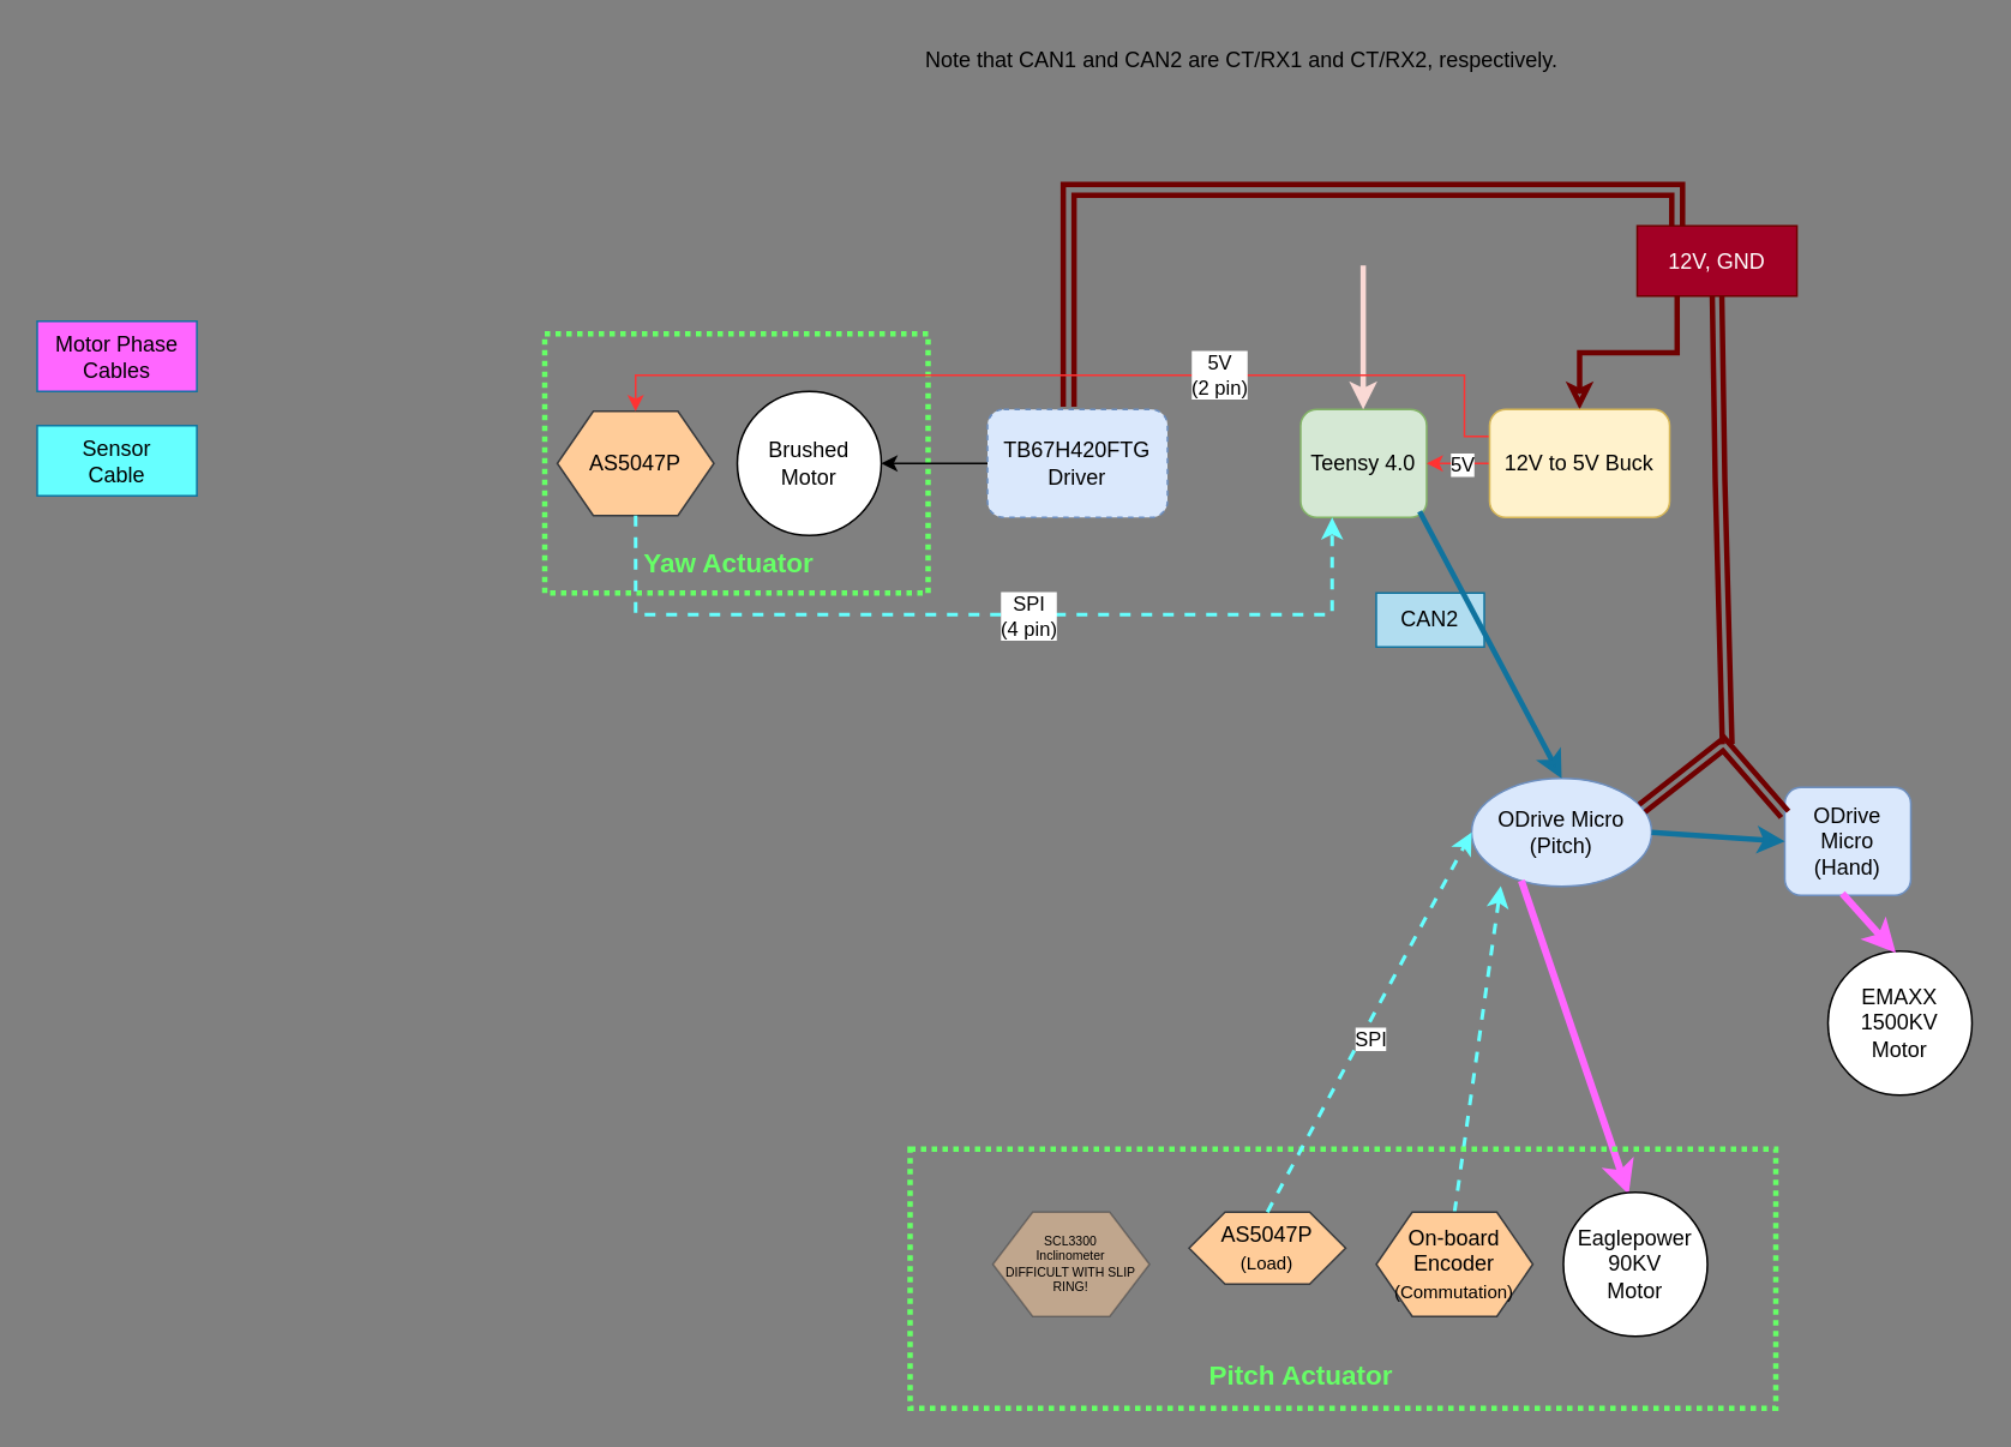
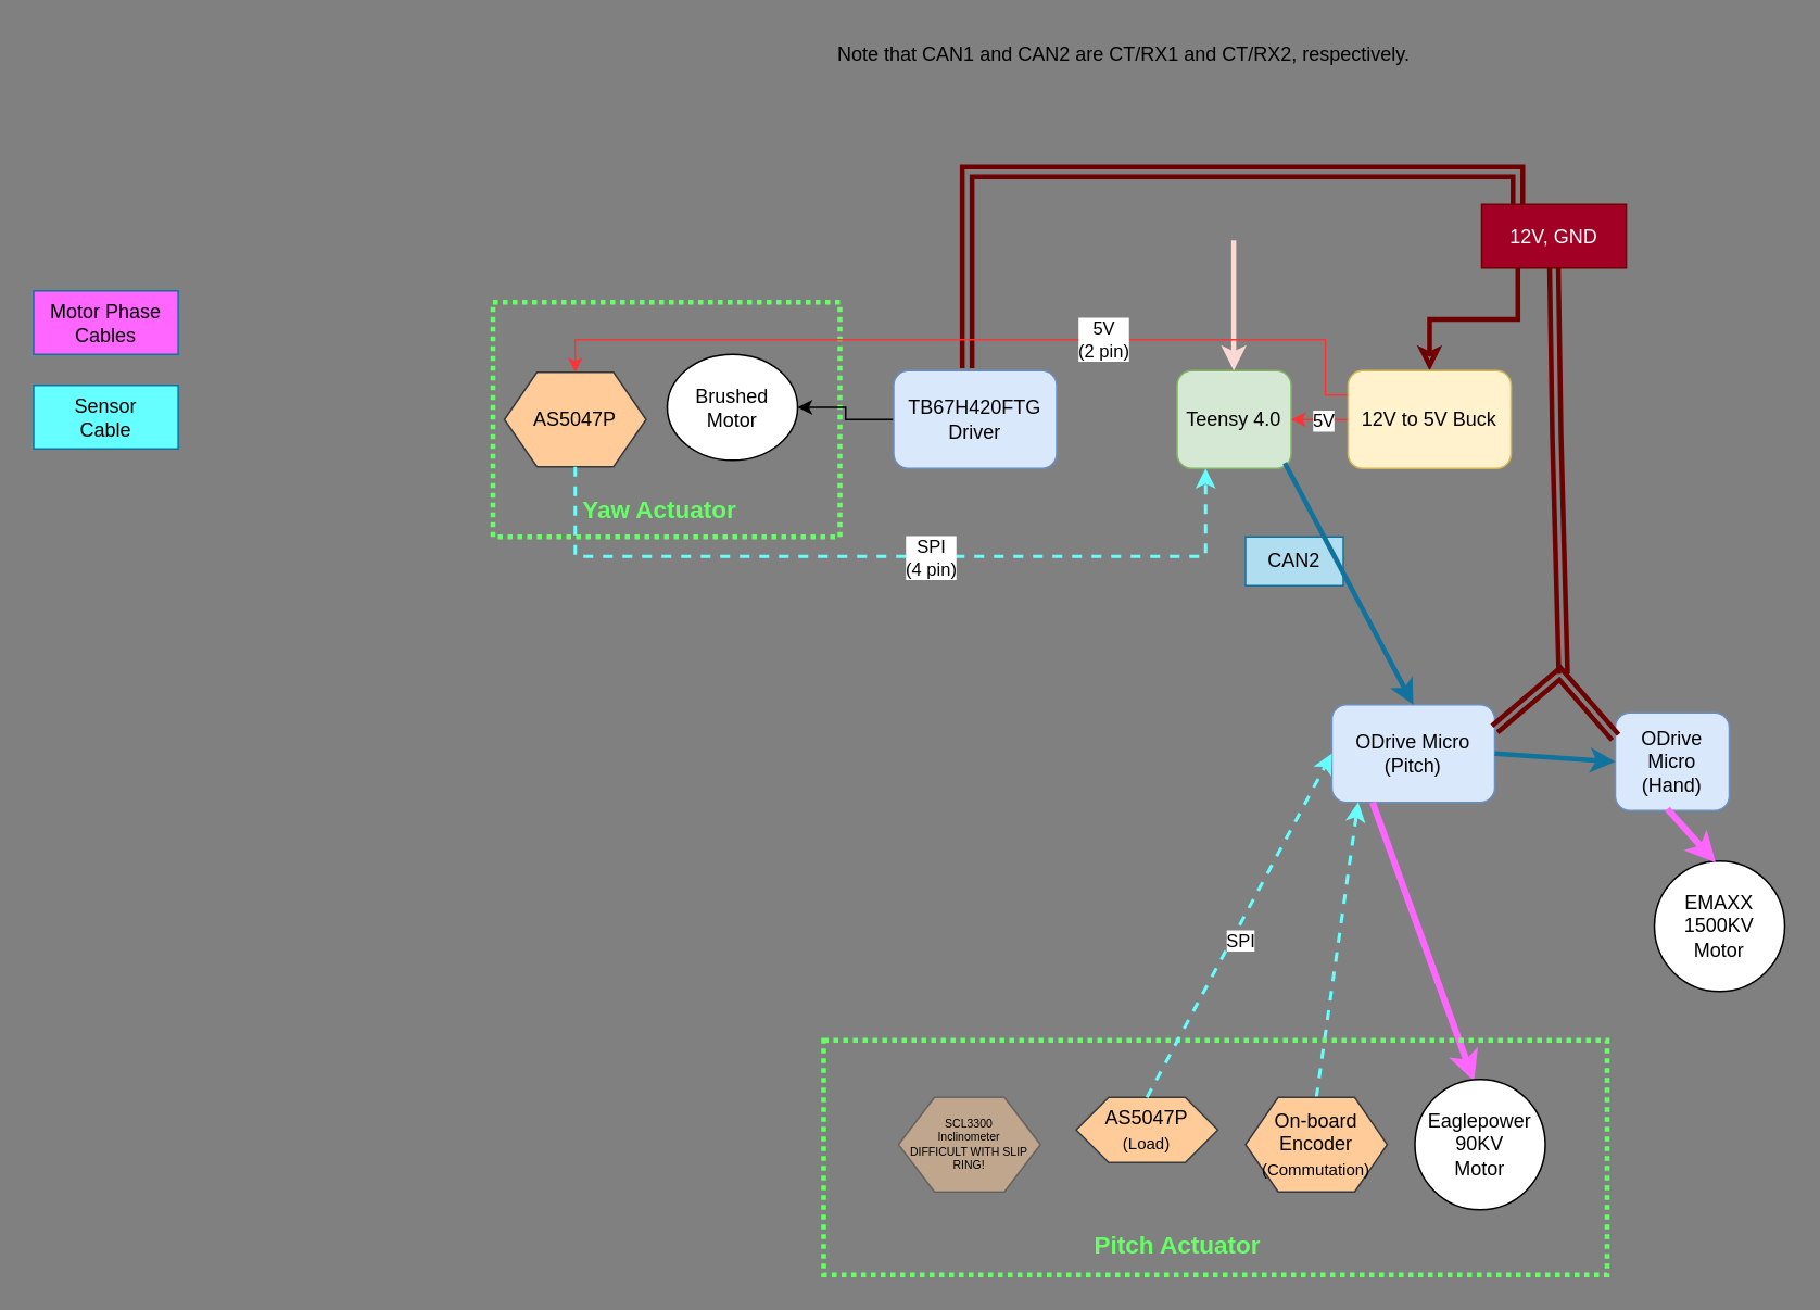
  <mxCell id="0" />
  <mxCell id="1" parent="0" />
  <mxCell id="2" value="" style="group" parent="1" vertex="1" connectable="0"><mxGeometry x="302" y="185" width="213" height="144" as="geometry" /></mxCell>
  <mxCell id="3" value="" style="rounded=0;whiteSpace=wrap;html=1;fillColor=none;strokeColor=#66FF66;strokeWidth=3;dashed=1;dashPattern=1 1;" parent="2" vertex="1"><mxGeometry width="213" height="144" as="geometry" /></mxCell>
- <mxCell id="4" value="Brushed Motor" style="ellipse;whiteSpace=wrap;html=1;aspect=fixed;" parent="2" vertex="1"><mxGeometry x="107" y="32" width="80" height="80" as="geometry" /></mxCell>
+ <mxCell id="4" value="Brushed Motor" style="ellipse;whiteSpace=wrap;html=1;aspect=fixed;" parent="2" vertex="1"><mxGeometry x="107" y="32" width="80" height="65" as="geometry" /></mxCell>
  <mxCell id="5" value="AS5047P" style="shape=hexagon;perimeter=hexagonPerimeter2;whiteSpace=wrap;html=1;fixedSize=1;fillColor=#ffcc99;strokeColor=#36393d;" parent="2" vertex="1"><mxGeometry x="7" y="43" width="87" height="58" as="geometry" /></mxCell>
  <mxCell id="6" value="Yaw Actuator" style="text;html=1;align=center;verticalAlign=middle;whiteSpace=wrap;rounded=0;fontSize=15;fontColor=#66FF66;fontStyle=1" parent="2" vertex="1"><mxGeometry x="38" y="112" width="129" height="30" as="geometry" /></mxCell>
  <mxCell id="7" value="ODrive Micro&lt;div&gt;(Hand)&lt;/div&gt;" style="rounded=1;whiteSpace=wrap;html=1;fillColor=#dae8fc;strokeColor=#6c8ebf;" parent="1" vertex="1"><mxGeometry x="991" y="437" width="70" height="60" as="geometry" /></mxCell>
- <mxCell id="8" value="ODrive Micro&lt;br&gt;(Pitch)" style="ellipse;whiteSpace=wrap;html=1;fillColor=#dae8fc;strokeColor=#6c8ebf;" parent="1" vertex="1"><mxGeometry x="817" y="432" width="100" height="60" as="geometry" /></mxCell>
+ <mxCell id="8" value="ODrive Micro&lt;br&gt;(Pitch)" style="rounded=1;whiteSpace=wrap;html=1;fillColor=#dae8fc;strokeColor=#6c8ebf;" parent="1" vertex="1"><mxGeometry x="817" y="432" width="100" height="60" as="geometry" /></mxCell>
  <mxCell id="9" value="Teensy 4.0" style="rounded=1;whiteSpace=wrap;html=1;fillColor=#d5e8d4;strokeColor=#82b366;" parent="1" vertex="1"><mxGeometry x="722" y="227" width="70" height="60" as="geometry" /></mxCell>
  <mxCell id="10" value="" style="group" parent="1" vertex="1" connectable="0"><mxGeometry x="727" y="117" width="60" height="110" as="geometry" /></mxCell>
  <mxCell id="11" value="" style="endArrow=classic;html=1;rounded=0;fillColor=#a20025;strokeColor=#FAD9D5;strokeWidth=3;" parent="10" edge="1"><mxGeometry width="50" height="50" relative="1" as="geometry"><mxPoint x="29.76" y="30" as="sourcePoint" /><mxPoint x="29.76" y="110" as="targetPoint" /></mxGeometry></mxCell>
  <mxCell id="12" value="" style="endArrow=classic;html=1;rounded=0;fillColor=#b1ddf0;strokeColor=#10739e;strokeWidth=3;entryX=0;entryY=0.5;entryDx=0;entryDy=0;exitX=1;exitY=0.5;exitDx=0;exitDy=0;" parent="1" source="8" target="7" edge="1"><mxGeometry width="50" height="50" relative="1" as="geometry"><mxPoint x="905" y="461" as="sourcePoint" /><mxPoint x="979" y="474" as="targetPoint" /></mxGeometry></mxCell>
  <mxCell id="13" value="EMAXX&lt;div&gt;1500KV&lt;/div&gt;&lt;div&gt;Motor&lt;/div&gt;" style="ellipse;whiteSpace=wrap;html=1;aspect=fixed;" parent="1" vertex="1"><mxGeometry x="1015" y="528" width="80" height="80" as="geometry" /></mxCell>
  <mxCell id="14" value="" style="endArrow=none;html=1;rounded=0;entryX=0.25;entryY=1;entryDx=0;entryDy=0;strokeWidth=4;strokeColor=#FF66FF;exitX=0.453;exitY=0.014;exitDx=0;exitDy=0;exitPerimeter=0;targetPerimeterSpacing=12;startArrow=classic;startFill=1;" parent="1" source="20" target="8" edge="1"><mxGeometry width="50" height="50" relative="1" as="geometry"><mxPoint x="806" y="678" as="sourcePoint" /><mxPoint x="834" y="491" as="targetPoint" /></mxGeometry></mxCell>
  <mxCell id="15" value="" style="endArrow=none;html=1;rounded=0;entryX=0.457;entryY=0.983;entryDx=0;entryDy=0;strokeWidth=4;strokeColor=#FF66FF;entryPerimeter=0;exitX=0.471;exitY=0.013;exitDx=0;exitDy=0;exitPerimeter=0;targetPerimeterSpacing=12;startArrow=classic;startFill=1;" parent="1" source="13" target="7" edge="1"><mxGeometry width="50" height="50" relative="1" as="geometry"><mxPoint x="691" y="557" as="sourcePoint" /><mxPoint x="668" y="510" as="targetPoint" /></mxGeometry></mxCell>
  <mxCell id="16" value="Sensor&lt;div&gt;&lt;span style=&quot;background-color: transparent; color: light-dark(rgb(0, 0, 0), rgb(255, 255, 255));&quot;&gt;Cable&lt;/span&gt;&lt;/div&gt;" style="text;html=1;align=center;verticalAlign=middle;whiteSpace=wrap;rounded=0;fillColor=#66FFFF;strokeColor=#10739e;glass=0;shadow=0;" parent="1" vertex="1"><mxGeometry x="20" y="236" width="88.73" height="39" as="geometry" /></mxCell>
  <mxCell id="17" value="" style="endArrow=classic;dashed=1;html=1;strokeWidth=2;rounded=0;exitX=0.5;exitY=0;exitDx=0;exitDy=0;jumpSize=2;fillColor=#008a00;strokeColor=#66FFFF;entryX=0.162;entryY=0.996;entryDx=0;entryDy=0;entryPerimeter=0;endFill=1;" parent="1" source="21" target="8" edge="1"><mxGeometry width="50" height="50" relative="1" as="geometry"><mxPoint x="870" y="576" as="sourcePoint" /><mxPoint x="783" y="520" as="targetPoint" /></mxGeometry></mxCell>
  <mxCell id="18" value="" style="group" parent="1" vertex="1" connectable="0"><mxGeometry x="647" y="638" width="339" height="144" as="geometry" /></mxCell>
  <mxCell id="19" value="" style="rounded=0;whiteSpace=wrap;html=1;fillColor=none;strokeColor=#66FF66;strokeWidth=3;dashed=1;dashPattern=1 1;" parent="18" vertex="1"><mxGeometry x="-142" width="481" height="144" as="geometry" /></mxCell>
  <mxCell id="20" value="Eaglepower&lt;div&gt;90KV&lt;/div&gt;&lt;div&gt;Motor&lt;/div&gt;" style="ellipse;whiteSpace=wrap;html=1;aspect=fixed;" parent="18" vertex="1"><mxGeometry x="221" y="24" width="80" height="80" as="geometry" /></mxCell>
  <mxCell id="21" value="On-board Encoder&lt;div&gt;&lt;font style=&quot;font-size: 10px;&quot;&gt;(Commutation)&lt;/font&gt;&lt;/div&gt;" style="shape=hexagon;perimeter=hexagonPerimeter2;whiteSpace=wrap;html=1;fixedSize=1;fillColor=#ffcc99;strokeColor=#36393d;" parent="18" vertex="1"><mxGeometry x="117" y="35" width="87" height="58" as="geometry" /></mxCell>
  <mxCell id="22" value="&lt;span&gt;&lt;font style=&quot;color: rgb(102, 255, 102);&quot;&gt;Pitch Actuator&lt;/font&gt;&lt;/span&gt;" style="text;html=1;align=center;verticalAlign=middle;whiteSpace=wrap;rounded=0;fontSize=15;fontColor=#FF3333;fontStyle=1" parent="18" vertex="1"><mxGeometry x="11" y="110" width="129" height="30" as="geometry" /></mxCell>
  <mxCell id="23" value="AS5047P&lt;div&gt;&lt;font style=&quot;font-size: 10px;&quot;&gt;(Load)&lt;/font&gt;&lt;/div&gt;" style="shape=hexagon;perimeter=hexagonPerimeter2;whiteSpace=wrap;html=1;fixedSize=1;fillColor=#ffcc99;strokeColor=#36393d;" parent="18" vertex="1"><mxGeometry x="13" y="35" width="87" height="40" as="geometry" /></mxCell>
  <mxCell id="24" value="SCL3300&lt;br&gt;Inclinometer&lt;div&gt;DIFFICULT WITH SLIP RING!&lt;/div&gt;" style="shape=hexagon;perimeter=hexagonPerimeter2;whiteSpace=wrap;html=1;fixedSize=1;fillColor=#ffcc99;strokeColor=#36393d;opacity=50;size=22.143;fontSize=7;" parent="18" vertex="1"><mxGeometry x="-96" y="35" width="87" height="58" as="geometry" /></mxCell>
  <mxCell id="25" value="" style="endArrow=classic;dashed=1;html=1;strokeWidth=2;rounded=0;exitX=0.5;exitY=0;exitDx=0;exitDy=0;jumpSize=2;fillColor=#008a00;strokeColor=#66FFFF;endFill=1;entryX=0;entryY=0.5;entryDx=0;entryDy=0;" parent="1" source="23" target="8" edge="1"><mxGeometry width="50" height="50" relative="1" as="geometry"><mxPoint x="728" y="920" as="sourcePoint" /><mxPoint x="712" y="302" as="targetPoint" /></mxGeometry></mxCell>
  <mxCell id="26" value="SPI" style="edgeLabel;html=1;align=center;verticalAlign=middle;resizable=0;points=[];" parent="25" vertex="1" connectable="0"><mxGeometry x="-0.065" y="-4" relative="1" as="geometry"><mxPoint as="offset" /></mxGeometry></mxCell>
  <mxCell id="27" value="Motor Phase&lt;div&gt;Cables&lt;/div&gt;" style="text;html=1;align=center;verticalAlign=middle;whiteSpace=wrap;rounded=0;fillColor=#FF66FF;strokeColor=#10739e;glass=0;shadow=0;" parent="1" vertex="1"><mxGeometry x="20" y="178" width="88.73" height="39" as="geometry" /></mxCell>
  <mxCell id="28" value="" style="shape=link;html=1;rounded=0;width=3.333;strokeColor=#6F0000;fillColor=#a20025;strokeWidth=3;exitX=0.5;exitY=1;exitDx=0;exitDy=0;" parent="1" source="30" edge="1"><mxGeometry width="100" relative="1" as="geometry"><mxPoint x="722" y="119" as="sourcePoint" /><mxPoint x="959" y="413" as="targetPoint" /><Array as="points"><mxPoint x="955" y="266" /></Array></mxGeometry></mxCell>
  <mxCell id="29" style="rounded=0;orthogonalLoop=1;jettySize=auto;html=1;exitX=0.25;exitY=1;exitDx=0;exitDy=0;entryX=0.5;entryY=0;entryDx=0;entryDy=0;strokeColor=#6F0000;strokeWidth=3;align=center;verticalAlign=middle;fontFamily=Helvetica;fontSize=11;fontColor=default;labelBackgroundColor=default;endArrow=classic;fillColor=#949494;shape=pipe;edgeStyle=orthogonalEdgeStyle;endFill=0;" parent="1" source="30" target="44" edge="1"><mxGeometry relative="1" as="geometry" /></mxCell>
  <mxCell id="30" value="12V, GND" style="text;html=1;align=center;verticalAlign=middle;whiteSpace=wrap;rounded=0;fillColor=#a20025;strokeColor=#6F0000;glass=0;shadow=0;fontColor=#ffffff;" parent="1" vertex="1"><mxGeometry x="909" y="125" width="88.73" height="39" as="geometry" /></mxCell>
  <mxCell id="31" value="" style="shape=link;html=1;rounded=0;width=3.333;strokeColor=#6F0000;entryX=1;entryY=0.25;entryDx=0;entryDy=0;fillColor=#a20025;strokeWidth=3;exitX=0;exitY=0.25;exitDx=0;exitDy=0;" parent="1" source="7" target="8" edge="1"><mxGeometry width="100" relative="1" as="geometry"><mxPoint x="694" y="365" as="sourcePoint" /><mxPoint x="736" y="473" as="targetPoint" /><Array as="points"><mxPoint x="957" y="413" /></Array></mxGeometry></mxCell>
  <mxCell id="32" value="" style="group" parent="1" vertex="1" connectable="0"><mxGeometry x="753" y="262" width="60" height="140" as="geometry" /></mxCell>
  <mxCell id="33" value="CAN2" style="text;html=1;align=center;verticalAlign=middle;whiteSpace=wrap;rounded=0;fillColor=#b1ddf0;strokeColor=#10739e;glass=0;shadow=0;" parent="1" vertex="1"><mxGeometry x="764" y="329" width="60" height="30" as="geometry" /></mxCell>
  <mxCell id="34" value="" style="endArrow=classic;html=1;rounded=0;fillColor=#b1ddf0;strokeColor=#10739e;strokeWidth=3;exitX=0.944;exitY=0.944;exitDx=0;exitDy=0;exitPerimeter=0;entryX=0.5;entryY=0;entryDx=0;entryDy=0;" parent="1" source="9" target="8" edge="1"><mxGeometry width="50" height="50" relative="1" as="geometry"><mxPoint x="745" y="286" as="sourcePoint" /><mxPoint x="789" y="402" as="targetPoint" /></mxGeometry></mxCell>
  <mxCell id="35" style="edgeStyle=orthogonalEdgeStyle;rounded=0;orthogonalLoop=1;jettySize=auto;html=1;entryX=1;entryY=0.5;entryDx=0;entryDy=0;" parent="1" source="36" target="4" edge="1"><mxGeometry relative="1" as="geometry" /></mxCell>
- <mxCell id="36" value="TB67H420FTG Driver" style="rounded=1;whiteSpace=wrap;html=1;fillColor=#dae8fc;strokeColor=#6c8ebf;dashed=1;" parent="1" vertex="1"><mxGeometry x="548" y="227" width="100" height="60" as="geometry" /></mxCell>
+ <mxCell id="36" value="TB67H420FTG Driver" style="rounded=1;whiteSpace=wrap;html=1;fillColor=#dae8fc;strokeColor=#6c8ebf;" parent="1" vertex="1"><mxGeometry x="548" y="227" width="100" height="60" as="geometry" /></mxCell>
  <mxCell id="37" style="edgeStyle=orthogonalEdgeStyle;rounded=0;orthogonalLoop=1;jettySize=auto;html=1;exitX=0.25;exitY=0;exitDx=0;exitDy=0;entryX=0.451;entryY=-0.024;entryDx=0;entryDy=0;entryPerimeter=0;strokeColor=#6F0000;strokeWidth=3;align=center;verticalAlign=middle;fontFamily=Helvetica;fontSize=11;fontColor=default;labelBackgroundColor=default;endArrow=classic;fillColor=#a20025;shape=link;" parent="1" source="30" target="36" edge="1"><mxGeometry relative="1" as="geometry" /></mxCell>
  <mxCell id="38" style="edgeStyle=orthogonalEdgeStyle;rounded=0;orthogonalLoop=1;jettySize=auto;html=1;exitX=0.5;exitY=1;exitDx=0;exitDy=0;entryX=0.25;entryY=1;entryDx=0;entryDy=0;dashed=1;strokeColor=#66FFFF;strokeWidth=2;align=center;verticalAlign=middle;fontFamily=Helvetica;fontSize=11;fontColor=default;labelBackgroundColor=default;jumpSize=2;endArrow=classic;endFill=1;fillColor=#008a00;" parent="1" source="5" target="9" edge="1"><mxGeometry relative="1" as="geometry"><Array as="points"><mxPoint x="353" y="341" /><mxPoint x="740" y="341" /><mxPoint x="740" y="287" /></Array></mxGeometry></mxCell>
  <mxCell id="39" value="SPI&lt;div&gt;(4 pin)&lt;/div&gt;" style="edgeLabel;html=1;align=center;verticalAlign=middle;resizable=0;points=[];" parent="38" vertex="1" connectable="0"><mxGeometry x="-0.093" y="-3" relative="1" as="geometry"><mxPoint x="48" y="-3" as="offset" /></mxGeometry></mxCell>
  <mxCell id="40" style="edgeStyle=orthogonalEdgeStyle;rounded=0;orthogonalLoop=1;jettySize=auto;html=1;exitX=0;exitY=0.5;exitDx=0;exitDy=0;entryX=1;entryY=0.5;entryDx=0;entryDy=0;strokeColor=#FF3333;" parent="1" source="44" target="9" edge="1"><mxGeometry relative="1" as="geometry" /></mxCell>
  <mxCell id="41" value="5V" style="edgeLabel;html=1;align=center;verticalAlign=middle;resizable=0;points=[];" parent="40" vertex="1" connectable="0"><mxGeometry x="0.394" y="-3" relative="1" as="geometry"><mxPoint x="8" y="3" as="offset" /></mxGeometry></mxCell>
  <mxCell id="42" style="edgeStyle=orthogonalEdgeStyle;rounded=0;orthogonalLoop=1;jettySize=auto;html=1;exitX=0;exitY=0.25;exitDx=0;exitDy=0;entryX=0.5;entryY=0;entryDx=0;entryDy=0;strokeColor=#FF3333;" parent="1" source="44" target="5" edge="1"><mxGeometry relative="1" as="geometry"><Array as="points"><mxPoint x="813" y="242" /><mxPoint x="813" y="208" /><mxPoint x="353" y="208" /></Array></mxGeometry></mxCell>
  <mxCell id="43" value="5V&lt;br&gt;(2 pin)" style="edgeLabel;html=1;align=center;verticalAlign=middle;resizable=0;points=[];" parent="42" vertex="1" connectable="0"><mxGeometry x="-0.3" y="-1" relative="1" as="geometry"><mxPoint as="offset" /></mxGeometry></mxCell>
  <mxCell id="44" value="12V to 5V Buck" style="rounded=1;whiteSpace=wrap;html=1;fillColor=#fff2cc;strokeColor=#d6b656;" parent="1" vertex="1"><mxGeometry x="827" y="227" width="100" height="60" as="geometry" /></mxCell>
  <mxCell id="45" value="Note that CAN1 and CAN2 are CT/RX1 and CT/RX2, respectively." style="text;html=1;align=center;verticalAlign=middle;resizable=0;points=[];autosize=1;strokeColor=none;fillColor=none;" parent="1" vertex="1"><mxGeometry x="504" y="20" width="369" height="26" as="geometry" /></mxCell>
